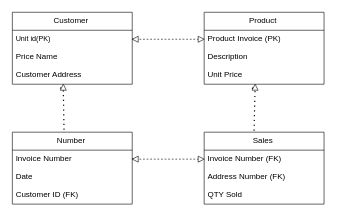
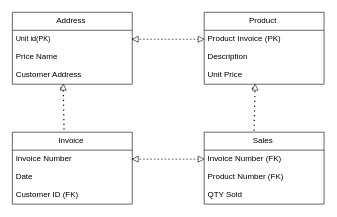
  <mxCell id="0" />
  <mxCell id="1" parent="0" />
- <mxCell id="2" value="&lt;span style=&quot;font-size:10.0pt;line-height:107%;&lt;br/&gt;font-family:&amp;quot;Calibri&amp;quot;,sans-serif;mso-fareast-font-family:Calibri;mso-fareast-theme-font:&lt;br/&gt;minor-latin;mso-ansi-language:EN-IN;mso-fareast-language:EN-US;mso-bidi-language:&lt;br/&gt;AR-SA&quot;&gt;Customer&amp;nbsp;&lt;/span&gt;" style="swimlane;fontStyle=0;childLayout=stackLayout;horizontal=1;startSize=30;horizontalStack=0;resizeParent=1;resizeParentMax=0;resizeLast=0;collapsible=1;marginBottom=0;whiteSpace=wrap;html=1;" vertex="1" parent="1"><mxGeometry x="20" y="20" width="200" height="120" as="geometry" /></mxCell>
+ <mxCell id="2" value="&lt;span style=&quot;font-size:10.0pt;line-height:107%;&lt;br/&gt;font-family:&amp;quot;Calibri&amp;quot;,sans-serif;mso-fareast-font-family:Calibri;mso-fareast-theme-font:&lt;br/&gt;minor-latin;mso-ansi-language:EN-IN;mso-fareast-language:EN-US;mso-bidi-language:&lt;br/&gt;AR-SA&quot;&gt;Address&amp;nbsp;&lt;/span&gt;" style="swimlane;fontStyle=0;childLayout=stackLayout;horizontal=1;startSize=30;horizontalStack=0;resizeParent=1;resizeParentMax=0;resizeLast=0;collapsible=1;marginBottom=0;whiteSpace=wrap;html=1;" vertex="1" parent="1"><mxGeometry x="20" y="20" width="200" height="120" as="geometry" /></mxCell>
  <mxCell id="3" value="Unit id(PK)" style="text;strokeColor=none;fillColor=none;align=left;verticalAlign=middle;spacingLeft=4;spacingRight=4;overflow=hidden;points=[[0,0.5],[1,0.5]];portConstraint=eastwest;rotatable=0;whiteSpace=wrap;html=1;" vertex="1" parent="2"><mxGeometry y="30" width="200" height="30" as="geometry" /></mxCell>
  <mxCell id="4" value="&lt;span style=&quot;font-size:10.0pt;line-height:107%;&lt;br/&gt;font-family:&amp;quot;Calibri&amp;quot;,sans-serif;mso-fareast-font-family:Calibri;mso-fareast-theme-font:&lt;br/&gt;minor-latin;mso-ansi-language:EN-IN;mso-fareast-language:EN-US;mso-bidi-language:&lt;br/&gt;AR-SA&quot;&gt;Price Name&lt;/span&gt;" style="text;strokeColor=none;fillColor=none;align=left;verticalAlign=middle;spacingLeft=4;spacingRight=4;overflow=hidden;points=[[0,0.5],[1,0.5]];portConstraint=eastwest;rotatable=0;whiteSpace=wrap;html=1;" vertex="1" parent="2"><mxGeometry y="60" width="200" height="30" as="geometry" /></mxCell>
  <mxCell id="5" value="&lt;span style=&quot;font-size:10.0pt;line-height:107%;&lt;br/&gt;font-family:&amp;quot;Calibri&amp;quot;,sans-serif;mso-fareast-font-family:Calibri;mso-fareast-theme-font:&lt;br/&gt;minor-latin;mso-ansi-language:EN-IN;mso-fareast-language:EN-US;mso-bidi-language:&lt;br/&gt;AR-SA&quot;&gt;Customer Address&amp;nbsp;&amp;nbsp;&lt;/span&gt;" style="text;strokeColor=none;fillColor=none;align=left;verticalAlign=middle;spacingLeft=4;spacingRight=4;overflow=hidden;points=[[0,0.5],[1,0.5]];portConstraint=eastwest;rotatable=0;whiteSpace=wrap;html=1;" vertex="1" parent="2"><mxGeometry y="90" width="200" height="30" as="geometry" /></mxCell>
  <mxCell id="6" value="&lt;span style=&quot;font-size:10.0pt;line-height:107%;&lt;br/&gt;font-family:&amp;quot;Calibri&amp;quot;,sans-serif;mso-fareast-font-family:Calibri;mso-fareast-theme-font:&lt;br/&gt;minor-latin;mso-ansi-language:EN-IN;mso-fareast-language:EN-US;mso-bidi-language:&lt;br/&gt;AR-SA&quot;&gt;Product&amp;nbsp;&lt;/span&gt;" style="swimlane;fontStyle=0;childLayout=stackLayout;horizontal=1;startSize=30;horizontalStack=0;resizeParent=1;resizeParentMax=0;resizeLast=0;collapsible=1;marginBottom=0;whiteSpace=wrap;html=1;" vertex="1" parent="1"><mxGeometry x="340" y="20" width="200" height="120" as="geometry" /></mxCell>
  <mxCell id="7" value="&lt;span style=&quot;font-size:10.0pt;line-height:107%;&lt;br/&gt;font-family:&amp;quot;Calibri&amp;quot;,sans-serif;mso-fareast-font-family:Calibri;mso-fareast-theme-font:&lt;br/&gt;minor-latin;mso-ansi-language:EN-IN;mso-fareast-language:EN-US;mso-bidi-language:&lt;br/&gt;AR-SA&quot;&gt;Product Invoice (PK)&lt;/span&gt;" style="text;strokeColor=none;fillColor=none;align=left;verticalAlign=middle;spacingLeft=4;spacingRight=4;overflow=hidden;points=[[0,0.5],[1,0.5]];portConstraint=eastwest;rotatable=0;whiteSpace=wrap;html=1;" vertex="1" parent="6"><mxGeometry y="30" width="200" height="30" as="geometry" /></mxCell>
  <mxCell id="8" value="&lt;span style=&quot;font-size:10.0pt;line-height:107%;&lt;br/&gt;font-family:&amp;quot;Calibri&amp;quot;,sans-serif;mso-fareast-font-family:Calibri;mso-fareast-theme-font:&lt;br/&gt;minor-latin;mso-ansi-language:EN-IN;mso-fareast-language:EN-US;mso-bidi-language:&lt;br/&gt;AR-SA&quot;&gt;Description&amp;nbsp;&lt;/span&gt;" style="text;strokeColor=none;fillColor=none;align=left;verticalAlign=middle;spacingLeft=4;spacingRight=4;overflow=hidden;points=[[0,0.5],[1,0.5]];portConstraint=eastwest;rotatable=0;whiteSpace=wrap;html=1;" vertex="1" parent="6"><mxGeometry y="60" width="200" height="30" as="geometry" /></mxCell>
  <mxCell id="9" value="&lt;span style=&quot;font-size:10.0pt;line-height:107%;&lt;br/&gt;font-family:&amp;quot;Calibri&amp;quot;,sans-serif;mso-fareast-font-family:Calibri;mso-fareast-theme-font:&lt;br/&gt;minor-latin;mso-ansi-language:EN-IN;mso-fareast-language:EN-US;mso-bidi-language:&lt;br/&gt;AR-SA&quot;&gt;Unit Price&amp;nbsp;&lt;/span&gt;" style="text;strokeColor=none;fillColor=none;align=left;verticalAlign=middle;spacingLeft=4;spacingRight=4;overflow=hidden;points=[[0,0.5],[1,0.5]];portConstraint=eastwest;rotatable=0;whiteSpace=wrap;html=1;" vertex="1" parent="6"><mxGeometry y="90" width="200" height="30" as="geometry" /></mxCell>
- <mxCell id="10" value="&lt;span style=&quot;font-size:10.0pt;line-height:107%;&lt;br/&gt;font-family:&amp;quot;Calibri&amp;quot;,sans-serif;mso-fareast-font-family:Calibri;mso-fareast-theme-font:&lt;br/&gt;minor-latin;mso-ansi-language:EN-IN;mso-fareast-language:EN-US;mso-bidi-language:&lt;br/&gt;AR-SA&quot;&gt;Number&amp;nbsp;&lt;/span&gt;" style="swimlane;fontStyle=0;childLayout=stackLayout;horizontal=1;startSize=30;horizontalStack=0;resizeParent=1;resizeParentMax=0;resizeLast=0;collapsible=1;marginBottom=0;whiteSpace=wrap;html=1;" vertex="1" parent="1"><mxGeometry x="20" y="220" width="200" height="120" as="geometry" /></mxCell>
+ <mxCell id="10" value="&lt;span style=&quot;font-size:10.0pt;line-height:107%;&lt;br/&gt;font-family:&amp;quot;Calibri&amp;quot;,sans-serif;mso-fareast-font-family:Calibri;mso-fareast-theme-font:&lt;br/&gt;minor-latin;mso-ansi-language:EN-IN;mso-fareast-language:EN-US;mso-bidi-language:&lt;br/&gt;AR-SA&quot;&gt;Invoice&amp;nbsp;&lt;/span&gt;" style="swimlane;fontStyle=0;childLayout=stackLayout;horizontal=1;startSize=30;horizontalStack=0;resizeParent=1;resizeParentMax=0;resizeLast=0;collapsible=1;marginBottom=0;whiteSpace=wrap;html=1;" vertex="1" parent="1"><mxGeometry x="20" y="220" width="200" height="120" as="geometry" /></mxCell>
  <mxCell id="11" value="&lt;span style=&quot;font-size:10.0pt;line-height:107%;&lt;br/&gt;font-family:&amp;quot;Calibri&amp;quot;,sans-serif;mso-fareast-font-family:Calibri;mso-fareast-theme-font:&lt;br/&gt;minor-latin;mso-ansi-language:EN-IN;mso-fareast-language:EN-US;mso-bidi-language:&lt;br/&gt;AR-SA&quot;&gt;Invoice Number&amp;nbsp;&amp;nbsp;&lt;/span&gt;" style="text;strokeColor=none;fillColor=none;align=left;verticalAlign=middle;spacingLeft=4;spacingRight=4;overflow=hidden;points=[[0,0.5],[1,0.5]];portConstraint=eastwest;rotatable=0;whiteSpace=wrap;html=1;" vertex="1" parent="10"><mxGeometry y="30" width="200" height="30" as="geometry" /></mxCell>
  <mxCell id="12" value="&lt;span style=&quot;font-size:10.0pt;line-height:107%;&lt;br/&gt;font-family:&amp;quot;Calibri&amp;quot;,sans-serif;mso-fareast-font-family:Calibri;mso-fareast-theme-font:&lt;br/&gt;minor-latin;mso-ansi-language:EN-IN;mso-fareast-language:EN-US;mso-bidi-language:&lt;br/&gt;AR-SA&quot;&gt;Date&lt;/span&gt;" style="text;strokeColor=none;fillColor=none;align=left;verticalAlign=middle;spacingLeft=4;spacingRight=4;overflow=hidden;points=[[0,0.5],[1,0.5]];portConstraint=eastwest;rotatable=0;whiteSpace=wrap;html=1;" vertex="1" parent="10"><mxGeometry y="60" width="200" height="30" as="geometry" /></mxCell>
  <mxCell id="13" value="&lt;span style=&quot;font-size:10.0pt;line-height:107%;&lt;br/&gt;font-family:&amp;quot;Calibri&amp;quot;,sans-serif;mso-fareast-font-family:Calibri;mso-fareast-theme-font:&lt;br/&gt;minor-latin;mso-ansi-language:EN-IN;mso-fareast-language:EN-US;mso-bidi-language:&lt;br/&gt;AR-SA&quot;&gt;Customer ID (FK)&lt;/span&gt;" style="text;strokeColor=none;fillColor=none;align=left;verticalAlign=middle;spacingLeft=4;spacingRight=4;overflow=hidden;points=[[0,0.5],[1,0.5]];portConstraint=eastwest;rotatable=0;whiteSpace=wrap;html=1;" vertex="1" parent="10"><mxGeometry y="90" width="200" height="30" as="geometry" /></mxCell>
  <mxCell id="14" value="&lt;span style=&quot;font-size:10.0pt;line-height:107%;&lt;br/&gt;font-family:&amp;quot;Calibri&amp;quot;,sans-serif;mso-fareast-font-family:Calibri;mso-fareast-theme-font:&lt;br/&gt;minor-latin;mso-ansi-language:EN-IN;mso-fareast-language:EN-US;mso-bidi-language:&lt;br/&gt;AR-SA&quot;&gt;Sales&amp;nbsp;&lt;/span&gt;" style="swimlane;fontStyle=0;childLayout=stackLayout;horizontal=1;startSize=30;horizontalStack=0;resizeParent=1;resizeParentMax=0;resizeLast=0;collapsible=1;marginBottom=0;whiteSpace=wrap;html=1;" vertex="1" parent="1"><mxGeometry x="340" y="220" width="200" height="120" as="geometry" /></mxCell>
  <mxCell id="15" value="&lt;span style=&quot;font-size:10.0pt;line-height:107%;&lt;br/&gt;font-family:&amp;quot;Calibri&amp;quot;,sans-serif;mso-fareast-font-family:Calibri;mso-fareast-theme-font:&lt;br/&gt;minor-latin;mso-ansi-language:EN-IN;mso-fareast-language:EN-US;mso-bidi-language:&lt;br/&gt;AR-SA&quot;&gt;Invoice Number (FK)&amp;nbsp;&lt;/span&gt;" style="text;strokeColor=none;fillColor=none;align=left;verticalAlign=middle;spacingLeft=4;spacingRight=4;overflow=hidden;points=[[0,0.5],[1,0.5]];portConstraint=eastwest;rotatable=0;whiteSpace=wrap;html=1;" vertex="1" parent="14"><mxGeometry y="30" width="200" height="30" as="geometry" /></mxCell>
- <mxCell id="16" value="&lt;span style=&quot;font-size:10.0pt;line-height:107%;&lt;br/&gt;font-family:&amp;quot;Calibri&amp;quot;,sans-serif;mso-fareast-font-family:Calibri;mso-fareast-theme-font:&lt;br/&gt;minor-latin;mso-ansi-language:EN-IN;mso-fareast-language:EN-US;mso-bidi-language:&lt;br/&gt;AR-SA&quot;&gt;Address Number (FK)&lt;/span&gt;" style="text;strokeColor=none;fillColor=none;align=left;verticalAlign=middle;spacingLeft=4;spacingRight=4;overflow=hidden;points=[[0,0.5],[1,0.5]];portConstraint=eastwest;rotatable=0;whiteSpace=wrap;html=1;" vertex="1" parent="14"><mxGeometry y="60" width="200" height="30" as="geometry" /></mxCell>
+ <mxCell id="16" value="&lt;span style=&quot;font-size:10.0pt;line-height:107%;&lt;br/&gt;font-family:&amp;quot;Calibri&amp;quot;,sans-serif;mso-fareast-font-family:Calibri;mso-fareast-theme-font:&lt;br/&gt;minor-latin;mso-ansi-language:EN-IN;mso-fareast-language:EN-US;mso-bidi-language:&lt;br/&gt;AR-SA&quot;&gt;Product Number (FK)&lt;/span&gt;" style="text;strokeColor=none;fillColor=none;align=left;verticalAlign=middle;spacingLeft=4;spacingRight=4;overflow=hidden;points=[[0,0.5],[1,0.5]];portConstraint=eastwest;rotatable=0;whiteSpace=wrap;html=1;" vertex="1" parent="14"><mxGeometry y="60" width="200" height="30" as="geometry" /></mxCell>
  <mxCell id="17" value="&lt;span style=&quot;font-size:10.0pt;line-height:107%;&lt;br/&gt;font-family:&amp;quot;Calibri&amp;quot;,sans-serif;mso-fareast-font-family:Calibri;mso-fareast-theme-font:&lt;br/&gt;minor-latin;mso-ansi-language:EN-IN;mso-fareast-language:EN-US;mso-bidi-language:&lt;br/&gt;AR-SA&quot;&gt;QTY Sold&amp;nbsp;&lt;/span&gt;" style="text;strokeColor=none;fillColor=none;align=left;verticalAlign=middle;spacingLeft=4;spacingRight=4;overflow=hidden;points=[[0,0.5],[1,0.5]];portConstraint=eastwest;rotatable=0;whiteSpace=wrap;html=1;" vertex="1" parent="14"><mxGeometry y="90" width="200" height="30" as="geometry" /></mxCell>
  <mxCell id="18" value="" style="endArrow=none;dashed=1;html=1;rounded=0;entryX=0;entryY=0.5;entryDx=0;entryDy=0;exitX=1;exitY=0.5;exitDx=0;exitDy=0;" edge="1" parent="1" source="20" target="7"><mxGeometry width="50" height="50" relative="1" as="geometry"><mxPoint x="260" y="210" as="sourcePoint" /><mxPoint x="310" y="160" as="targetPoint" /></mxGeometry></mxCell>
  <mxCell id="19" value="" style="endArrow=none;dashed=1;html=1;rounded=0;entryX=0;entryY=0.5;entryDx=0;entryDy=0;exitX=1;exitY=0.5;exitDx=0;exitDy=0;" edge="1" parent="1" source="22" target="20"><mxGeometry width="50" height="50" relative="1" as="geometry"><mxPoint x="220" y="65" as="sourcePoint" /><mxPoint x="340" y="65" as="targetPoint" /></mxGeometry></mxCell>
  <mxCell id="20" value="" style="triangle;whiteSpace=wrap;html=1;" vertex="1" parent="1"><mxGeometry x="330" y="60" width="10" height="10" as="geometry" /></mxCell>
  <mxCell id="21" value="" style="endArrow=none;dashed=1;html=1;rounded=0;entryX=0;entryY=0.5;entryDx=0;entryDy=0;exitX=1;exitY=0.5;exitDx=0;exitDy=0;" edge="1" parent="1" source="3" target="22"><mxGeometry width="50" height="50" relative="1" as="geometry"><mxPoint x="220" y="65" as="sourcePoint" /><mxPoint x="330" y="65" as="targetPoint" /></mxGeometry></mxCell>
  <mxCell id="22" value="" style="triangle;whiteSpace=wrap;html=1;direction=west;" vertex="1" parent="1"><mxGeometry x="220" y="60" width="10" height="10" as="geometry" /></mxCell>
  <mxCell id="23" value="" style="endArrow=none;dashed=1;html=1;dashPattern=1 3;strokeWidth=2;rounded=0;exitX=0.431;exitY=-0.033;exitDx=0;exitDy=0;exitPerimeter=0;" edge="1" parent="1" source="25"><mxGeometry width="50" height="50" relative="1" as="geometry"><mxPoint x="106" y="216" as="sourcePoint" /><mxPoint x="106" y="150" as="targetPoint" /></mxGeometry></mxCell>
  <mxCell id="24" value="" style="endArrow=none;dashed=1;html=1;dashPattern=1 3;strokeWidth=2;rounded=0;exitX=0.431;exitY=-0.033;exitDx=0;exitDy=0;exitPerimeter=0;" edge="1" parent="1" source="10" target="25"><mxGeometry width="50" height="50" relative="1" as="geometry"><mxPoint x="106" y="216" as="sourcePoint" /><mxPoint x="106" y="150" as="targetPoint" /></mxGeometry></mxCell>
  <mxCell id="25" value="" style="triangle;whiteSpace=wrap;html=1;direction=north;" vertex="1" parent="1"><mxGeometry x="100" y="140" width="10" height="10" as="geometry" /></mxCell>
  <mxCell id="26" value="" style="endArrow=none;dashed=1;html=1;dashPattern=1 3;strokeWidth=2;rounded=0;exitX=0.416;exitY=-0.021;exitDx=0;exitDy=0;exitPerimeter=0;" edge="1" parent="1" source="28"><mxGeometry width="50" height="50" relative="1" as="geometry"><mxPoint x="420" y="210" as="sourcePoint" /><mxPoint x="424" y="150" as="targetPoint" /></mxGeometry></mxCell>
  <mxCell id="27" value="" style="endArrow=none;dashed=1;html=1;dashPattern=1 3;strokeWidth=2;rounded=0;exitX=0.416;exitY=-0.021;exitDx=0;exitDy=0;exitPerimeter=0;" edge="1" parent="1" source="14" target="28"><mxGeometry width="50" height="50" relative="1" as="geometry"><mxPoint x="423" y="217" as="sourcePoint" /><mxPoint x="424" y="150" as="targetPoint" /></mxGeometry></mxCell>
  <mxCell id="28" value="" style="triangle;whiteSpace=wrap;html=1;direction=north;" vertex="1" parent="1"><mxGeometry x="420" y="140" width="10" height="10" as="geometry" /></mxCell>
  <mxCell id="29" value="" style="endArrow=none;dashed=1;html=1;rounded=0;exitX=1;exitY=0.5;exitDx=0;exitDy=0;entryX=0;entryY=0.5;entryDx=0;entryDy=0;" edge="1" parent="1" source="32" target="15"><mxGeometry width="50" height="50" relative="1" as="geometry"><mxPoint x="260" y="210" as="sourcePoint" /><mxPoint x="310" y="160" as="targetPoint" /></mxGeometry></mxCell>
  <mxCell id="30" value="" style="triangle;whiteSpace=wrap;html=1;" vertex="1" parent="1"><mxGeometry x="330" y="260" width="10" height="10" as="geometry" /></mxCell>
  <mxCell id="31" value="" style="endArrow=none;dashed=1;html=1;rounded=0;exitX=1;exitY=0.5;exitDx=0;exitDy=0;entryX=0;entryY=0.5;entryDx=0;entryDy=0;" edge="1" parent="1" source="11" target="32"><mxGeometry width="50" height="50" relative="1" as="geometry"><mxPoint x="220" y="265" as="sourcePoint" /><mxPoint x="340" y="265" as="targetPoint" /></mxGeometry></mxCell>
  <mxCell id="32" value="" style="triangle;whiteSpace=wrap;html=1;direction=west;" vertex="1" parent="1"><mxGeometry x="220" y="260" width="10" height="10" as="geometry" /></mxCell>
